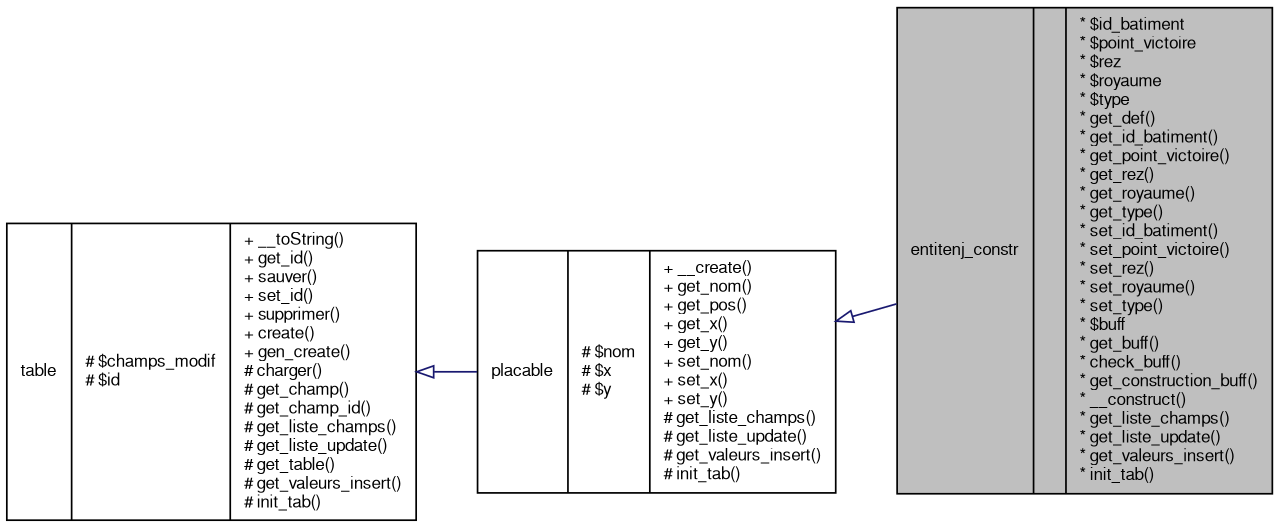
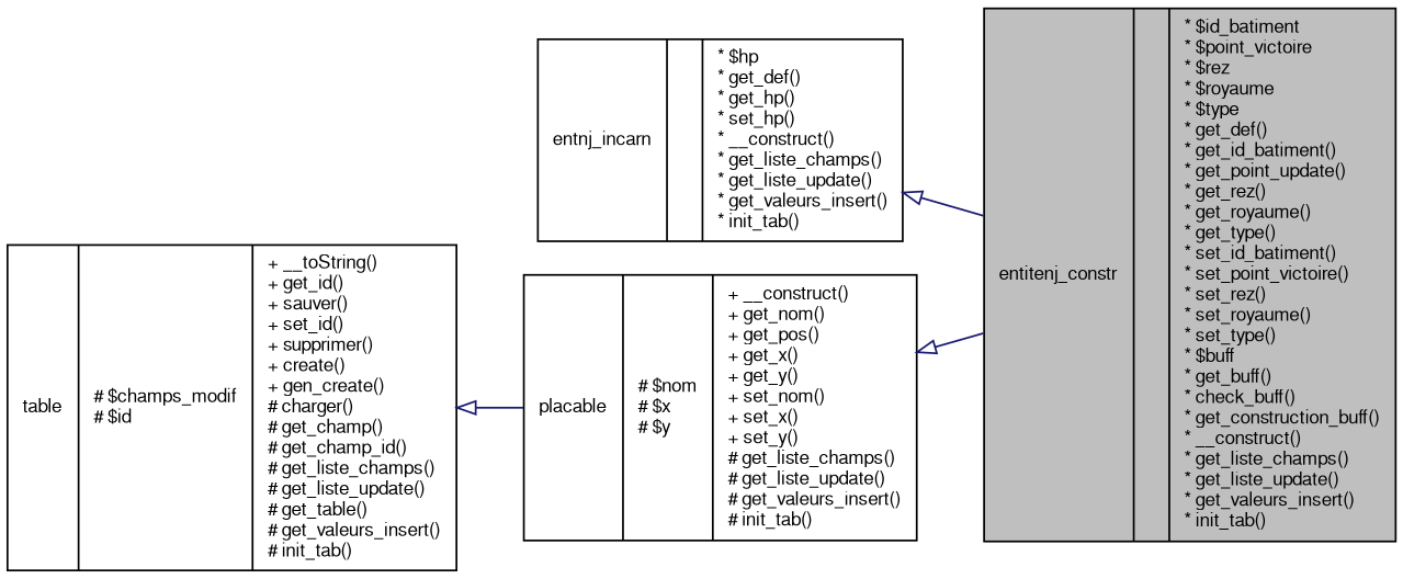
  digraph {
    rankdir=LR
    node [color=black fontname=FreeSans fontsize=10 shape=record]
    edge [arrowtail=empty color=midnightblue dir=back fontname=FreeSans fontsize=10 labelfontname=FreeSans labelfontsize=10 style=solid]
-   n1 [fillcolor=grey75 fontcolor=black height=0.2 label="{entitenj_constr\n||* $id_batiment\l* $point_victoire\l* $rez\l* $royaume\l* $type\l* get_def()\l* get_id_batiment()\l* get_point_victoire()\l* get_rez()\l* get_royaume()\l* get_type()\l* set_id_batiment()\l* set_point_victoire()\l* set_rez()\l* set_royaume()\l* set_type()\l* $buff\l* get_buff()\l* check_buff()\l* get_construction_buff()\l* __construct()\l* get_liste_champs()\l* get_liste_update()\l* get_valeurs_insert()\l* init_tab()\l}" style=filled width=0.4]
-   n3 [height=0.2 label="{placable\n|# $nom\l# $x\l# $y\l|+ __create()\l+ get_nom()\l+ get_pos()\l+ get_x()\l+ get_y()\l+ set_nom()\l+ set_x()\l+ set_y()\l# get_liste_champs()\l# get_liste_update()\l# get_valeurs_insert()\l# init_tab()\l}" width=0.4]
+   n1 [fillcolor=grey75 fontcolor=black height=0.2 label="{entitenj_constr\n||* $id_batiment\l* $point_victoire\l* $rez\l* $royaume\l* $type\l* get_def()\l* get_id_batiment()\l* get_point_update()\l* get_rez()\l* get_royaume()\l* get_type()\l* set_id_batiment()\l* set_point_victoire()\l* set_rez()\l* set_royaume()\l* set_type()\l* $buff\l* get_buff()\l* check_buff()\l* get_construction_buff()\l* __construct()\l* get_liste_champs()\l* get_liste_update()\l* get_valeurs_insert()\l* init_tab()\l}" style=filled width=0.4]
+   n2 [height=0.2 label="{entnj_incarn\n||* $hp\l* get_def()\l* get_hp()\l* set_hp()\l* __construct()\l* get_liste_champs()\l* get_liste_update()\l* get_valeurs_insert()\l* init_tab()\l}" width=0.4]
+   n3 [height=0.2 label="{placable\n|# $nom\l# $x\l# $y\l|+ __construct()\l+ get_nom()\l+ get_pos()\l+ get_x()\l+ get_y()\l+ set_nom()\l+ set_x()\l+ set_y()\l# get_liste_champs()\l# get_liste_update()\l# get_valeurs_insert()\l# init_tab()\l}" width=0.4]
    n4 [height=0.2 label="{table\n|# $champs_modif\l# $id\l|+ __toString()\l+ get_id()\l+ sauver()\l+ set_id()\l+ supprimer()\l+ create()\l+ gen_create()\l# charger()\l# get_champ()\l# get_champ_id()\l# get_liste_champs()\l# get_liste_update()\l# get_table()\l# get_valeurs_insert()\l# init_tab()\l}" width=0.4]
+   n2 -> n1
    n3 -> n1
    n4 -> n3
  }
